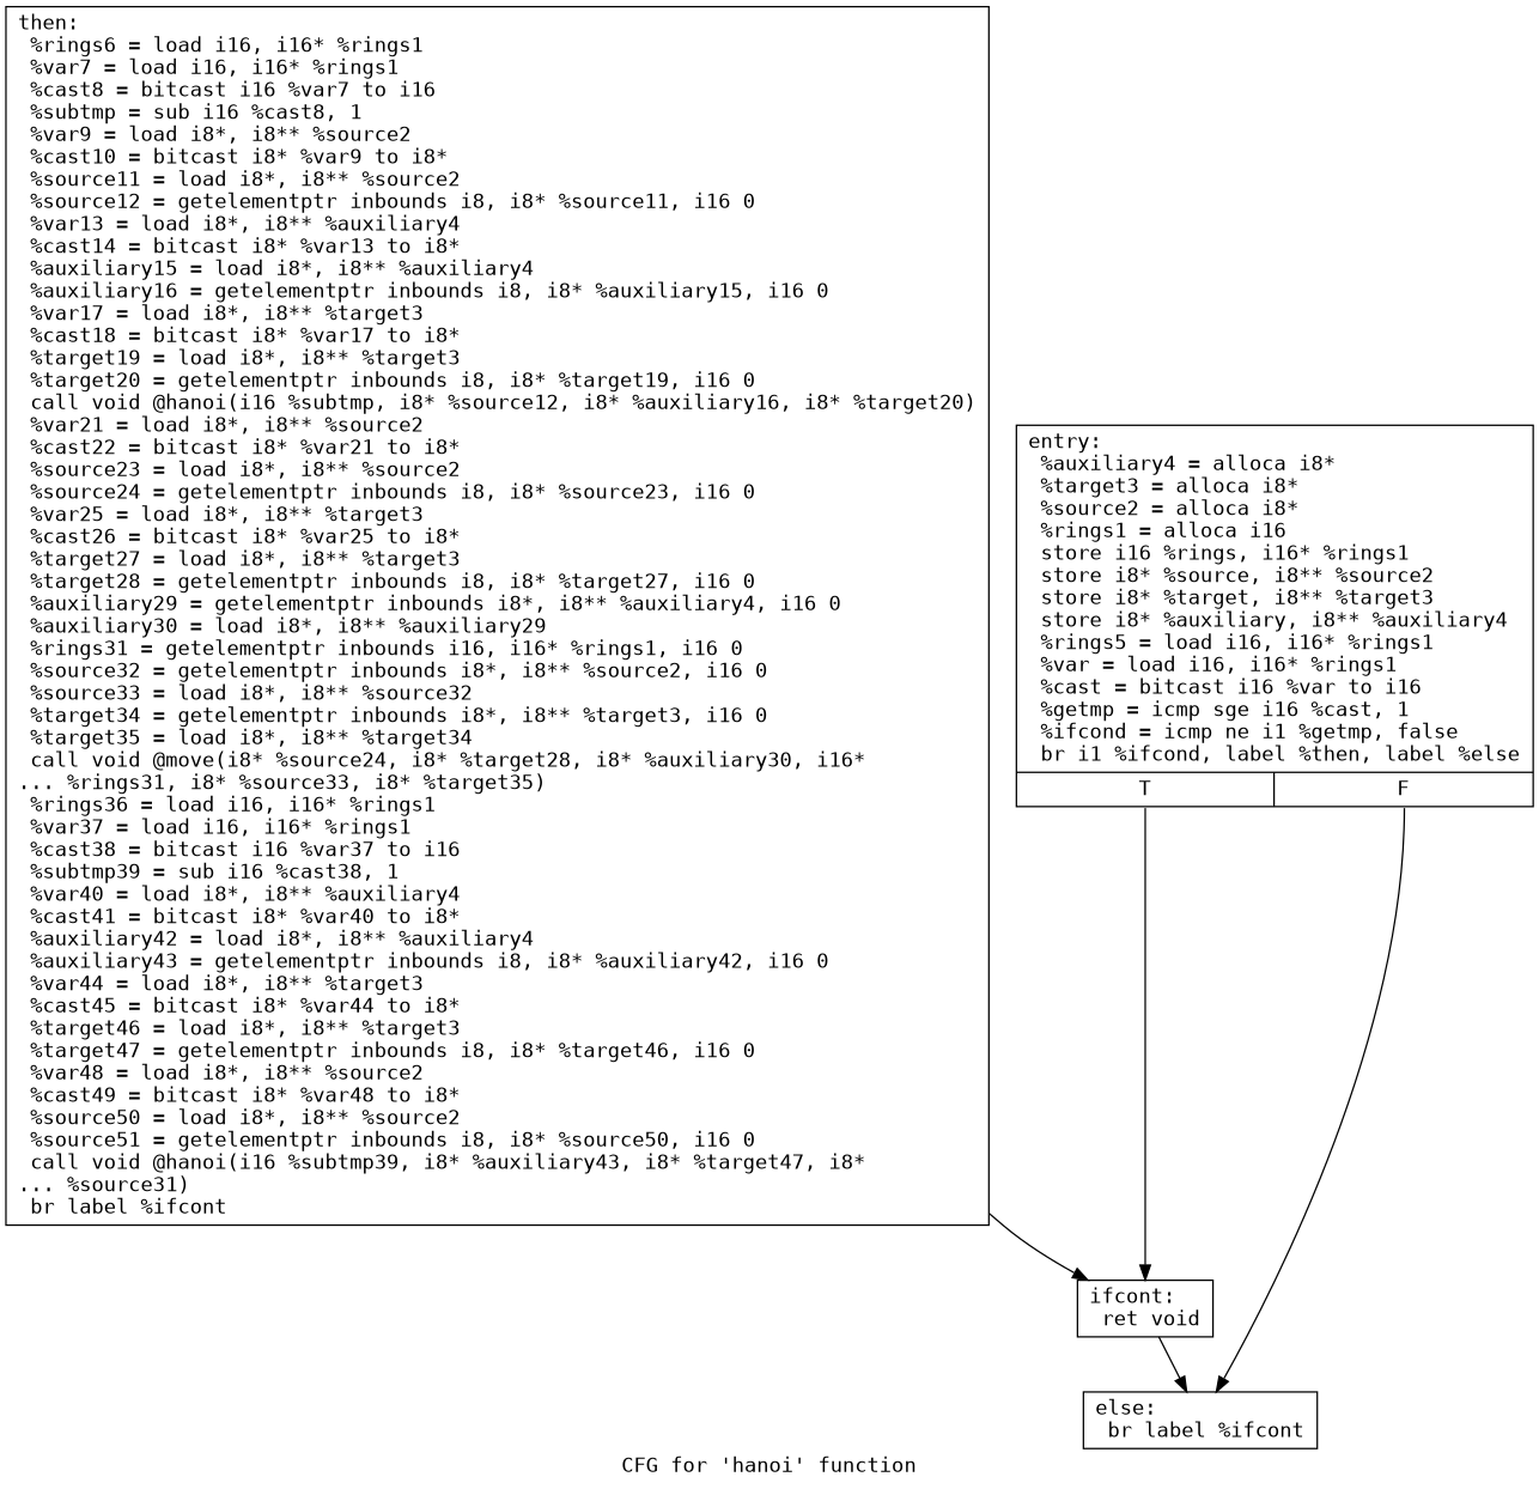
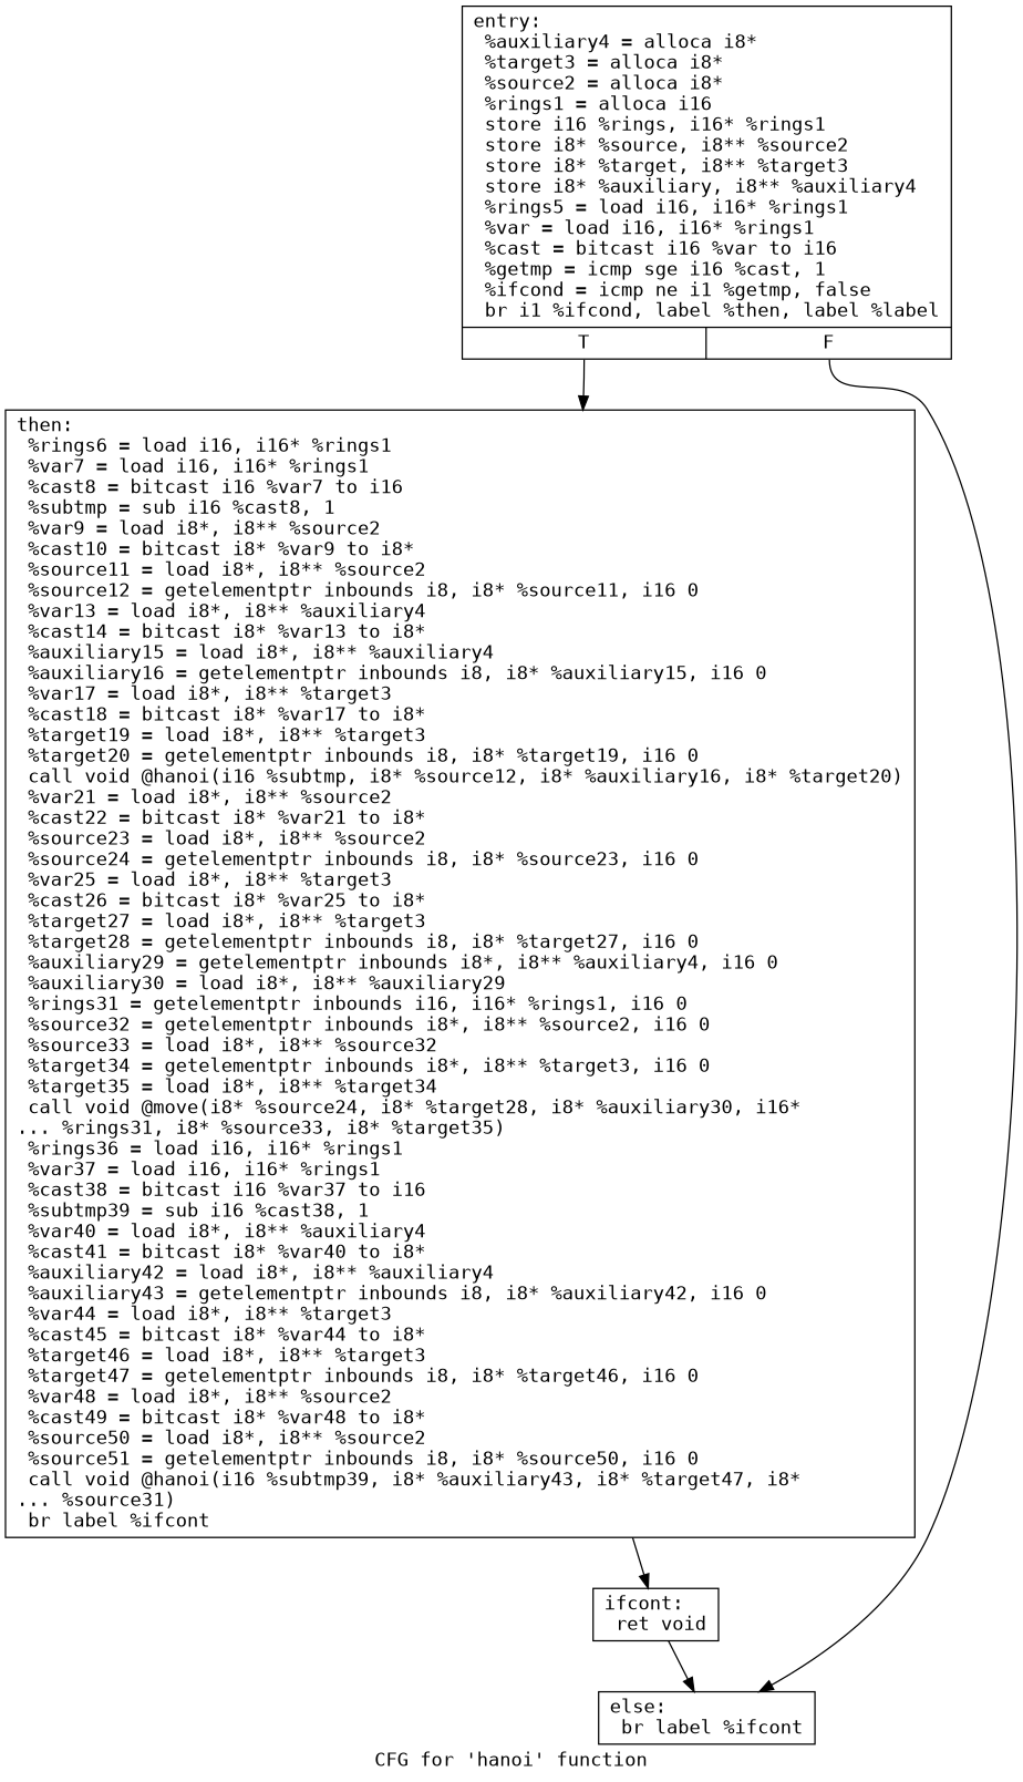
  digraph {
    fontname="DejaVu Sans Mono"
    label="CFG for 'hanoi' function"
    node [fontname="DejaVu Sans Mono" shape=record]
    edge [fontname="DejaVu Sans Mono"]
-   n1 [label="{entry:\l  %auxiliary4 = alloca i8*\l  %target3 = alloca i8*\l  %source2 = alloca i8*\l  %rings1 = alloca i16\l  store i16 %rings, i16* %rings1\l  store i8* %source, i8** %source2\l  store i8* %target, i8** %target3\l  store i8* %auxiliary, i8** %auxiliary4\l  %rings5 = load i16, i16* %rings1\l  %var = load i16, i16* %rings1\l  %cast = bitcast i16 %var to i16\l  %getmp = icmp sge i16 %cast, 1\l  %ifcond = icmp ne i1 %getmp, false\l  br i1 %ifcond, label %then, label %else\l|{<s0>T|<s1>F}}"]
+   n1 [label="{entry:\l  %auxiliary4 = alloca i8*\l  %target3 = alloca i8*\l  %source2 = alloca i8*\l  %rings1 = alloca i16\l  store i16 %rings, i16* %rings1\l  store i8* %source, i8** %source2\l  store i8* %target, i8** %target3\l  store i8* %auxiliary, i8** %auxiliary4\l  %rings5 = load i16, i16* %rings1\l  %var = load i16, i16* %rings1\l  %cast = bitcast i16 %var to i16\l  %getmp = icmp sge i16 %cast, 1\l  %ifcond = icmp ne i1 %getmp, false\l  br i1 %ifcond, label %then, label %label\l|{<s0>T|<s1>F}}"]
    n2 [label="{then:                                             \l  %rings6 = load i16, i16* %rings1\l  %var7 = load i16, i16* %rings1\l  %cast8 = bitcast i16 %var7 to i16\l  %subtmp = sub i16 %cast8, 1\l  %var9 = load i8*, i8** %source2\l  %cast10 = bitcast i8* %var9 to i8*\l  %source11 = load i8*, i8** %source2\l  %source12 = getelementptr inbounds i8, i8* %source11, i16 0\l  %var13 = load i8*, i8** %auxiliary4\l  %cast14 = bitcast i8* %var13 to i8*\l  %auxiliary15 = load i8*, i8** %auxiliary4\l  %auxiliary16 = getelementptr inbounds i8, i8* %auxiliary15, i16 0\l  %var17 = load i8*, i8** %target3\l  %cast18 = bitcast i8* %var17 to i8*\l  %target19 = load i8*, i8** %target3\l  %target20 = getelementptr inbounds i8, i8* %target19, i16 0\l  call void @hanoi(i16 %subtmp, i8* %source12, i8* %auxiliary16, i8* %target20)\l  %var21 = load i8*, i8** %source2\l  %cast22 = bitcast i8* %var21 to i8*\l  %source23 = load i8*, i8** %source2\l  %source24 = getelementptr inbounds i8, i8* %source23, i16 0\l  %var25 = load i8*, i8** %target3\l  %cast26 = bitcast i8* %var25 to i8*\l  %target27 = load i8*, i8** %target3\l  %target28 = getelementptr inbounds i8, i8* %target27, i16 0\l  %auxiliary29 = getelementptr inbounds i8*, i8** %auxiliary4, i16 0\l  %auxiliary30 = load i8*, i8** %auxiliary29\l  %rings31 = getelementptr inbounds i16, i16* %rings1, i16 0\l  %source32 = getelementptr inbounds i8*, i8** %source2, i16 0\l  %source33 = load i8*, i8** %source32\l  %target34 = getelementptr inbounds i8*, i8** %target3, i16 0\l  %target35 = load i8*, i8** %target34\l  call void @move(i8* %source24, i8* %target28, i8* %auxiliary30, i16*\l... %rings31, i8* %source33, i8* %target35)\l  %rings36 = load i16, i16* %rings1\l  %var37 = load i16, i16* %rings1\l  %cast38 = bitcast i16 %var37 to i16\l  %subtmp39 = sub i16 %cast38, 1\l  %var40 = load i8*, i8** %auxiliary4\l  %cast41 = bitcast i8* %var40 to i8*\l  %auxiliary42 = load i8*, i8** %auxiliary4\l  %auxiliary43 = getelementptr inbounds i8, i8* %auxiliary42, i16 0\l  %var44 = load i8*, i8** %target3\l  %cast45 = bitcast i8* %var44 to i8*\l  %target46 = load i8*, i8** %target3\l  %target47 = getelementptr inbounds i8, i8* %target46, i16 0\l  %var48 = load i8*, i8** %source2\l  %cast49 = bitcast i8* %var48 to i8*\l  %source50 = load i8*, i8** %source2\l  %source51 = getelementptr inbounds i8, i8* %source50, i16 0\l  call void @hanoi(i16 %subtmp39, i8* %auxiliary43, i8* %target47, i8*\l... %source31)\l  br label %ifcont\l}"]
    n3 [label="{else:                                             \l  br label %ifcont\l}"]
    n4 [label="{ifcont:                                           \l  ret void\l}"]
-   n1 -> n4 [tailport=s0]
+   n1 -> n2 [tailport=s0]
    n1 -> n3 [tailport=s1]
    n2 -> n4
    n4 -> n3
  }
